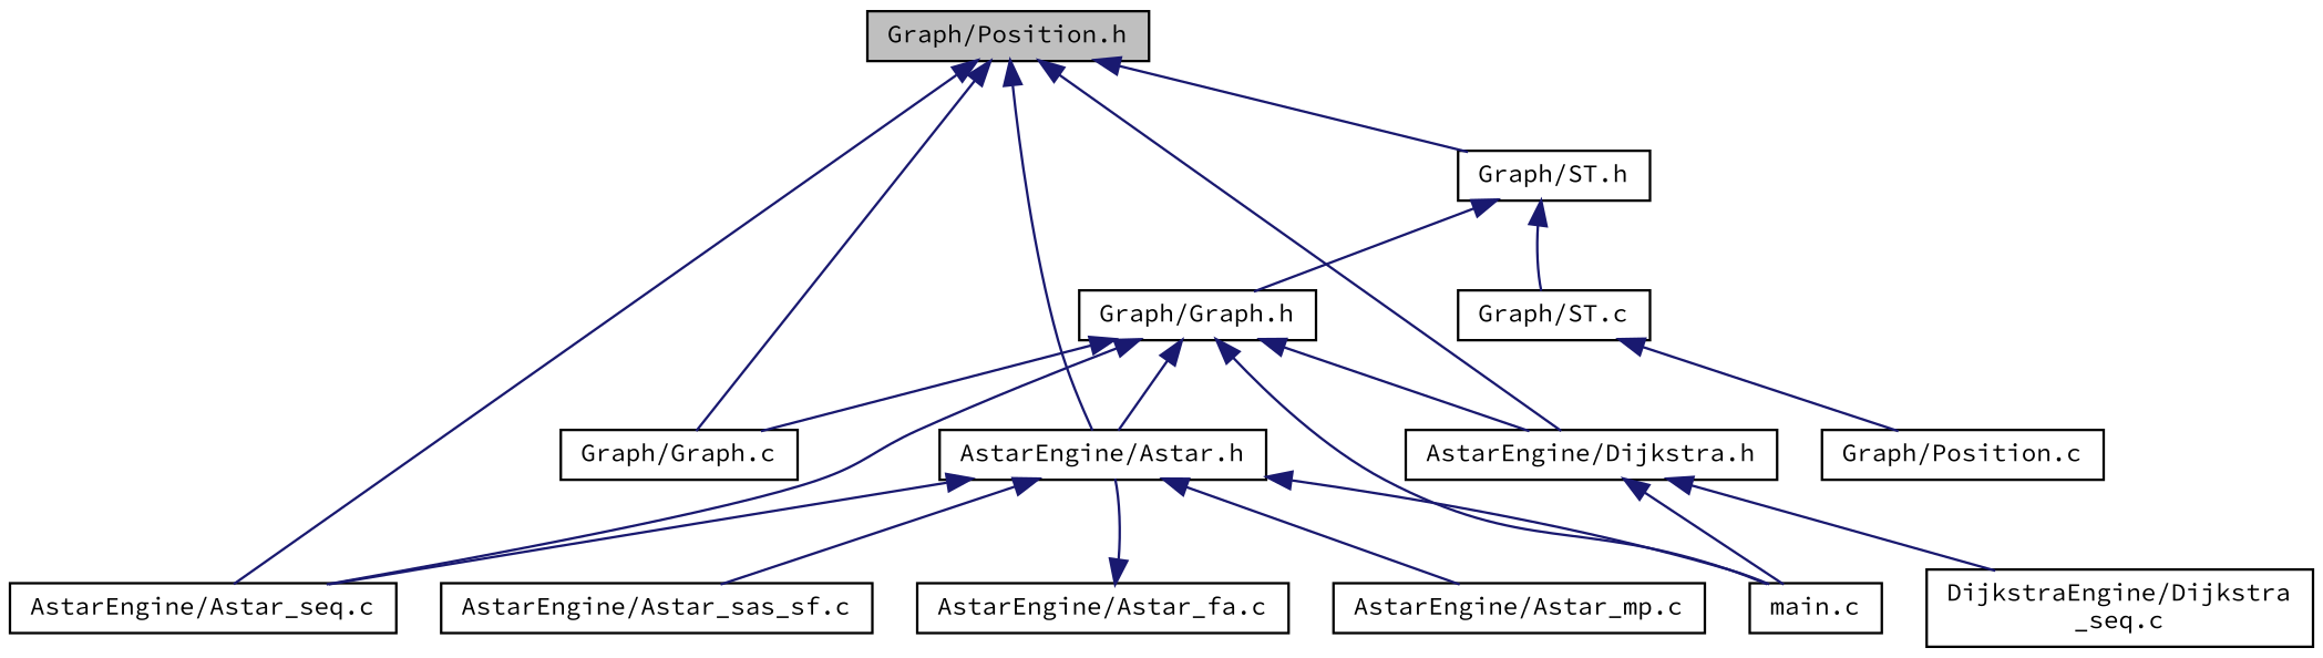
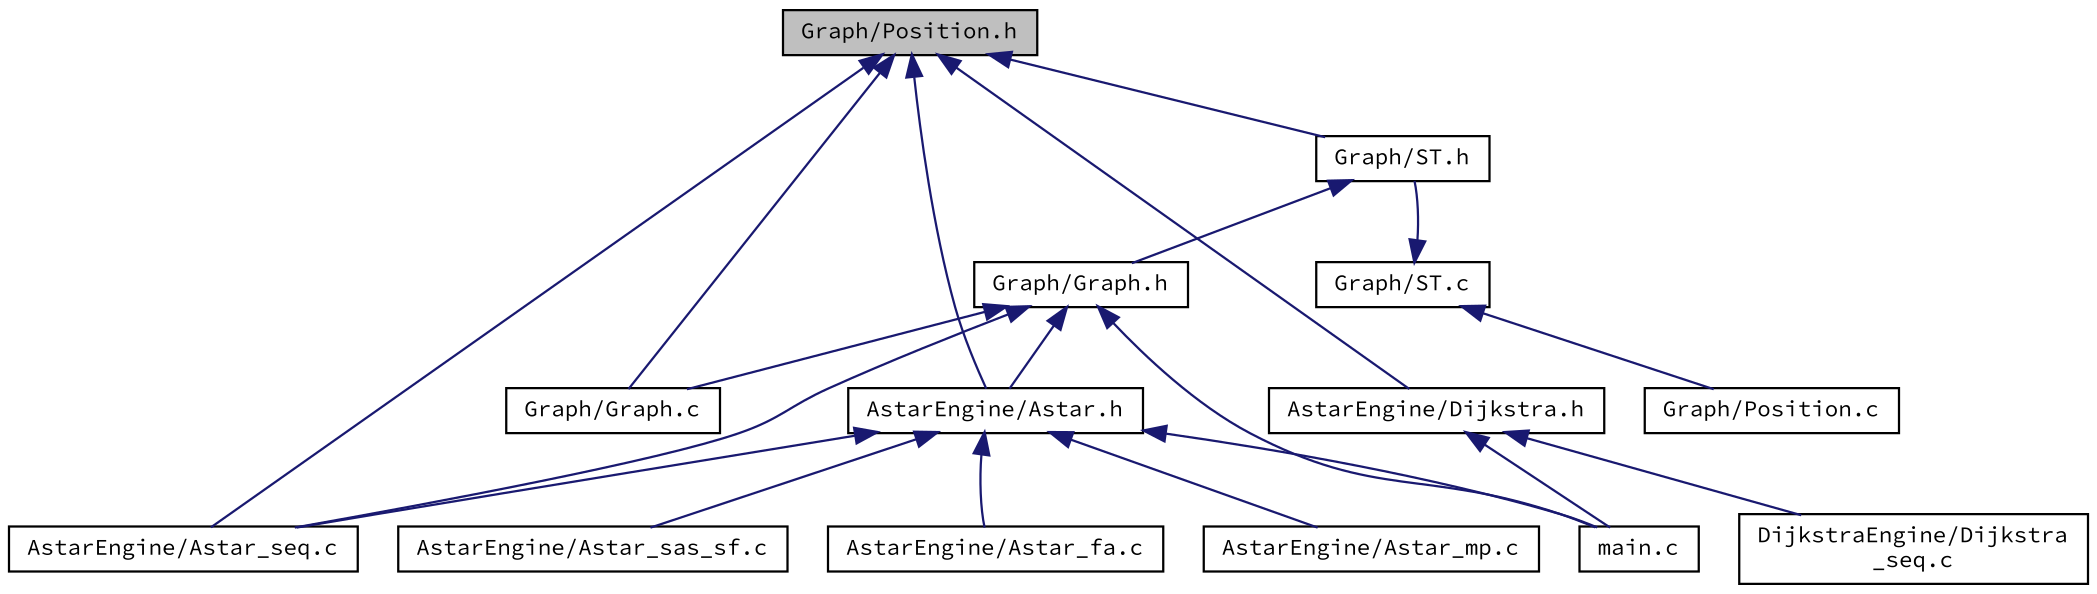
  digraph {
    fontname="Source Code Pro"
    node [color=black fillcolor=white fontname="Source Code Pro" fontsize=10 shape=record style=filled]
    edge [color=midnightblue dir=back fontname="Source Code Pro" fontsize=10 labelfontname=Helvetica labelfontsize=10 style=solid]
    n1 [fillcolor=grey75 fontcolor=black height=0.2 label="Graph/Position.h" width=0.4]
    n2 [height=0.2 label="Graph/ST.h" width=0.4]
    n3 [height=0.2 label="AstarEngine/Astar.h" width=0.4]
    n4 [height=0.2 label="AstarEngine/Astar_seq.c" width=0.4]
    n5 [height=0.2 label="AstarEngine/Dijkstra.h" width=0.4]
    n6 [height=0.2 label="Graph/Graph.c" width=0.4]
    n7 [height=0.2 label="Graph/Graph.h" width=0.4]
    n8 [height=0.2 label="Graph/ST.c" width=0.4]
    n9 [height=0.2 label="main.c" width=0.4]
    n10 [height=0.2 label="AstarEngine/Astar_fa.c" width=0.4]
    n11 [height=0.2 label="AstarEngine/Astar_mp.c" width=0.4]
    n12 [height=0.2 label="AstarEngine/Astar_sas_sf.c" width=0.4]
    n13 [height=0.2 label="DijkstraEngine/Dijkstra\l_seq.c" width=0.4]
    n14 [height=0.2 label="Graph/Position.c" width=0.4]
    n1 -> n2
    n1 -> n3
    n1 -> n4
    n1 -> n5
    n1 -> n6
    n2 -> n7
-   n2 -> n8
+   n8 -> n2
    n3 -> n4
    n3 -> n9
-   n10 -> n3
+   n3 -> n10
    n3 -> n11
    n3 -> n12
    n5 -> n9
    n5 -> n13
    n7 -> n3
    n7 -> n4
-   n7 -> n5
    n7 -> n6
    n7 -> n9
    n8 -> n14
  }
